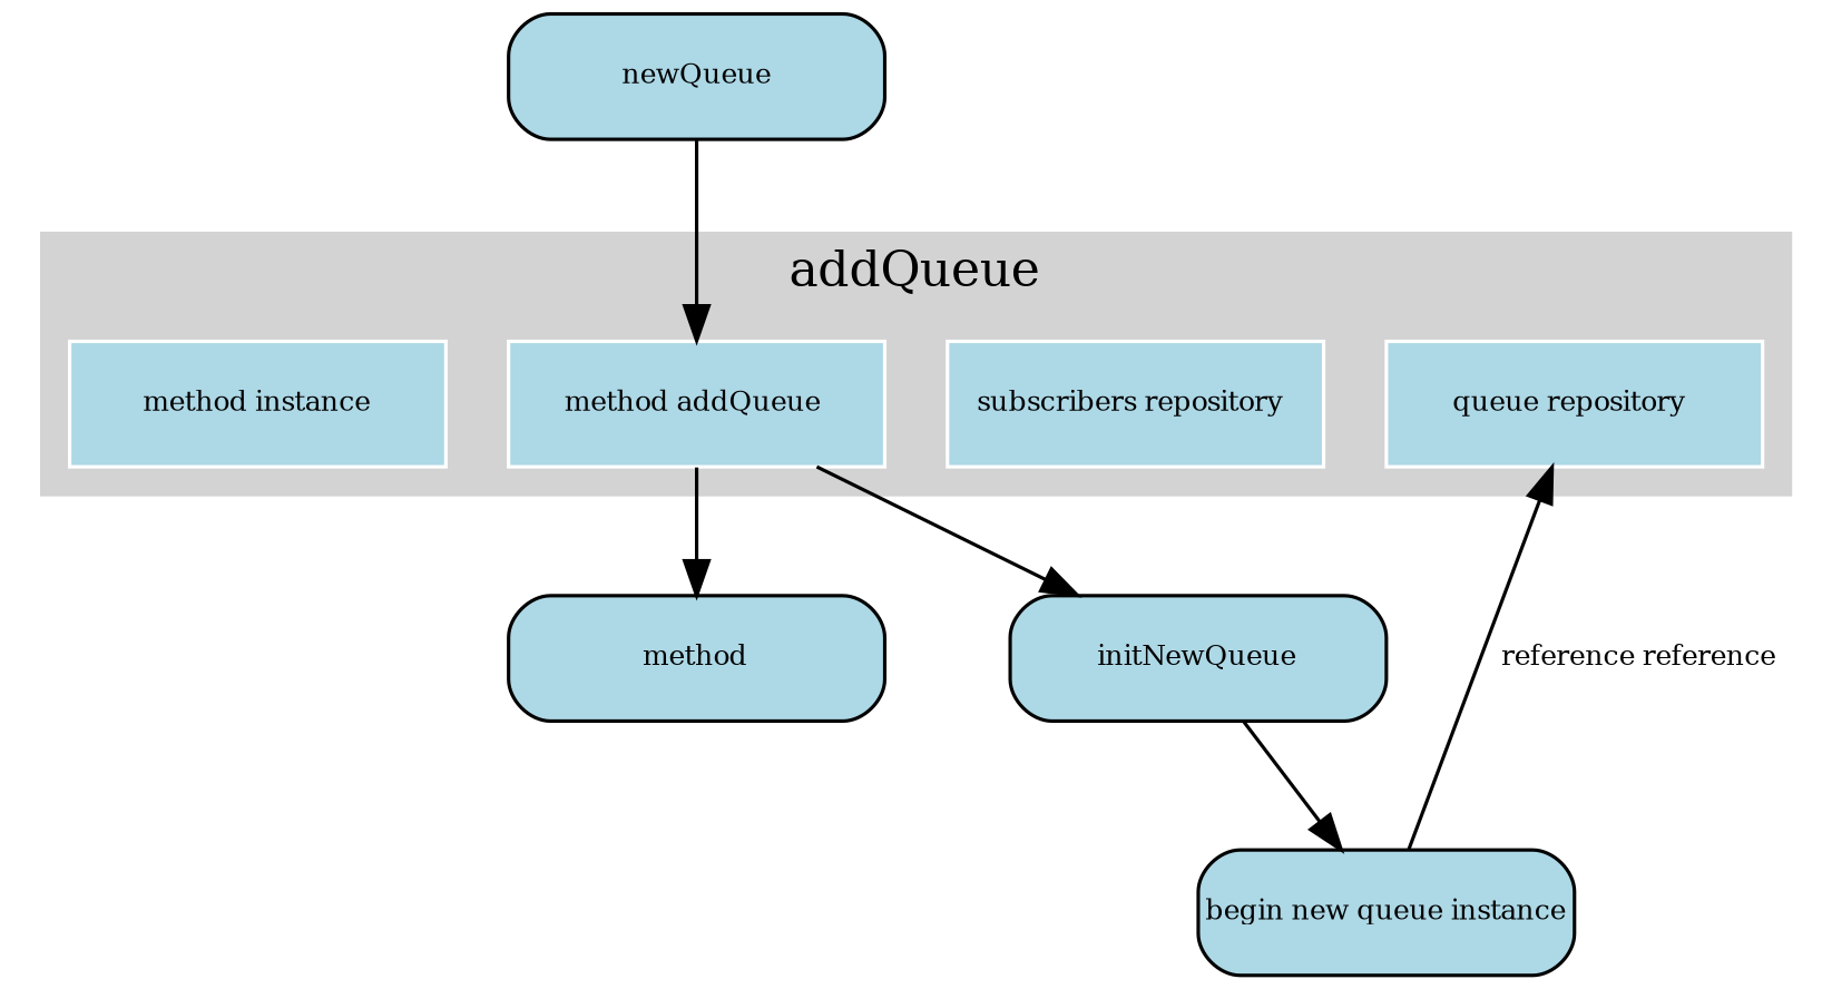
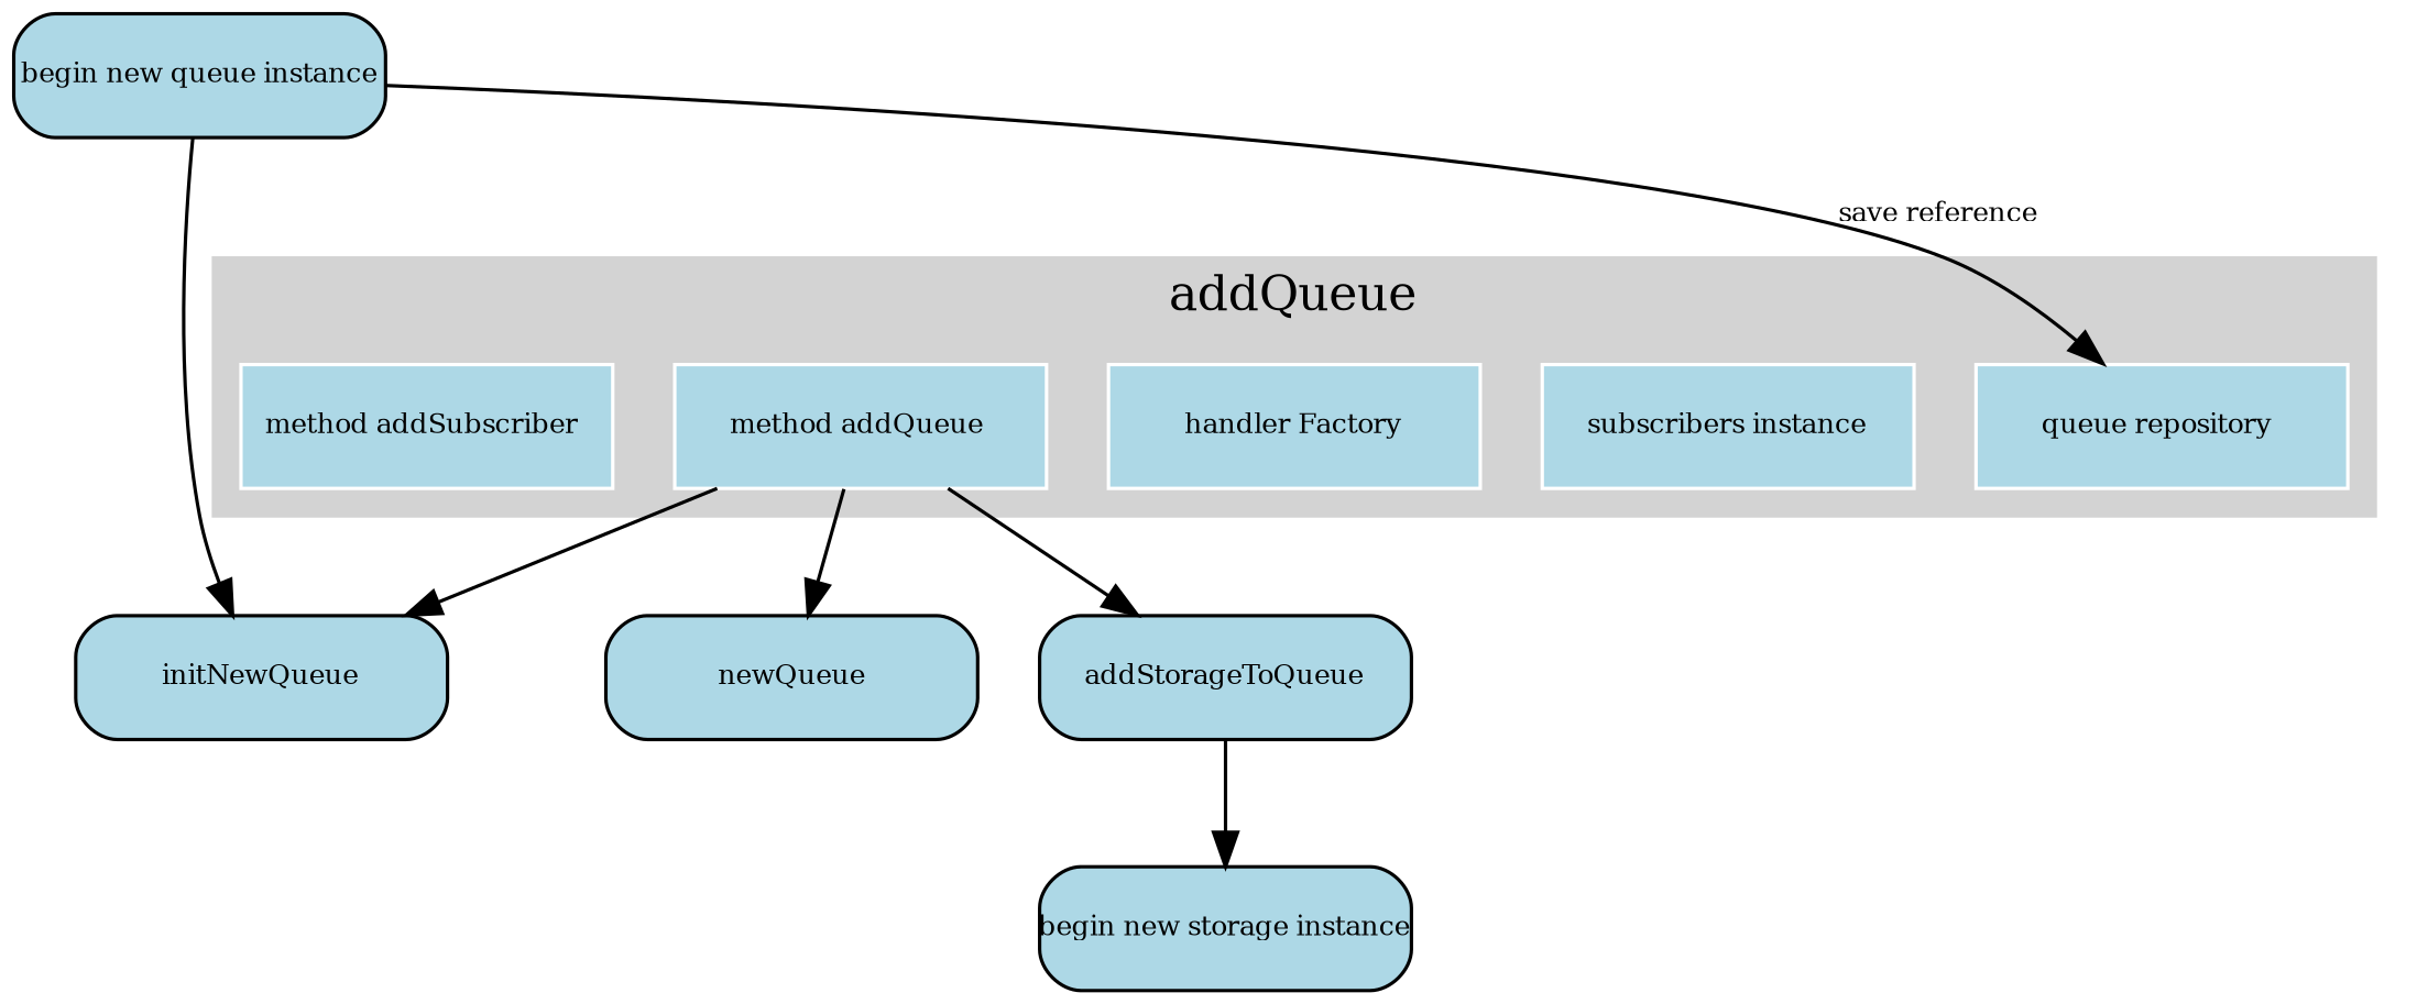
  digraph {
    rankdir=TB
    node [fillcolor=lightblue fixedsize=true fontsize=8 shape=rect style=filled]
    edge [fontsize=8]
    n1 [color=white label="queue repository " width=1.5]
-   n2 [color=white label="subscribers repository " width=1.5]
+   n2 [color=white label="subscribers instance" width=1.5]
+   n3 [color=white label="handler Factory" width=1.5]
    n4 [color=white label="method addQueue " width=1.5]
-   n5 [color=white label="method instance" width=1.5]
-   addStorageToQueue [style="rounded,filled" width=1.5 label=method]
+   n5 [color=white label="method addSubscriber " width=1.5]
+   addStorageToQueue [style="rounded,filled" width=1.5]
    initNewQueue [style="rounded,filled" width=1.5]
+   n8 [label="begin new storage instance" style="rounded,filled" width=1.5]
    n9 [label="begin new queue instance" style="rounded,filled" width=1.5]
    newQueue [style="rounded,filled" width=1.5]
    subgraph cluster_1 {
      color=lightgrey
      label=addQueue
      style=filled
      n1
      n2
+     n3
      n4
      n5
    }
    n4 -> addStorageToQueue
    n4 -> initNewQueue
-   initNewQueue -> n9
-   n9 -> n1 [label="reference reference"]
-   newQueue -> n4
+   addStorageToQueue -> n8
+   n9 -> initNewQueue
+   n9 -> n1 [label="save reference"]
+   n4 -> newQueue
  }
